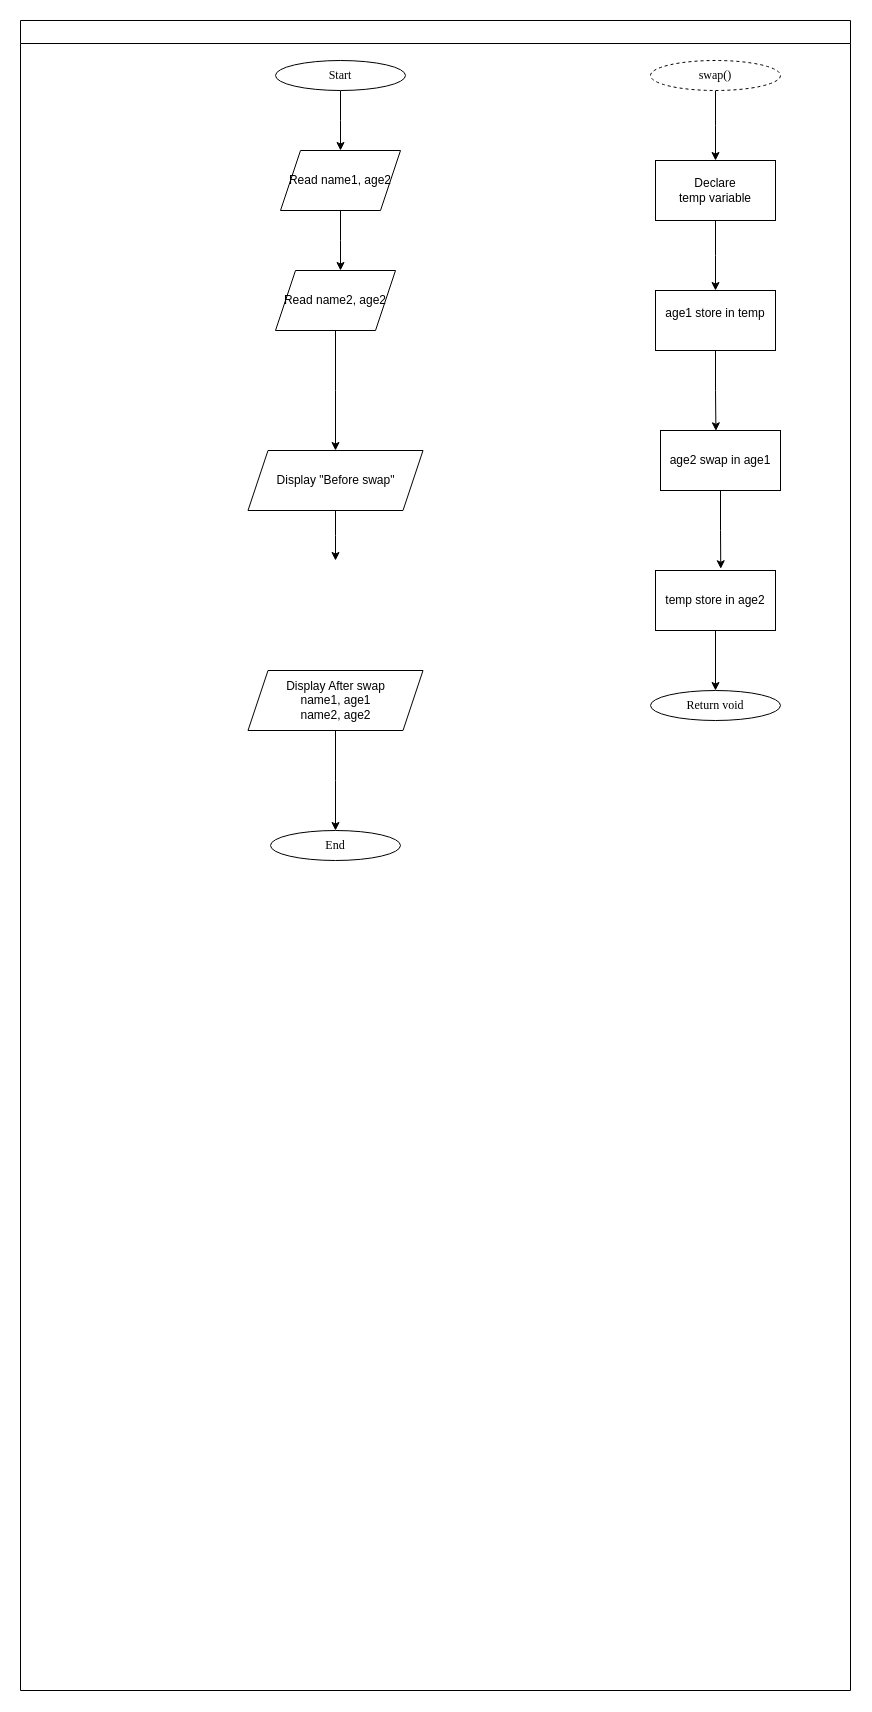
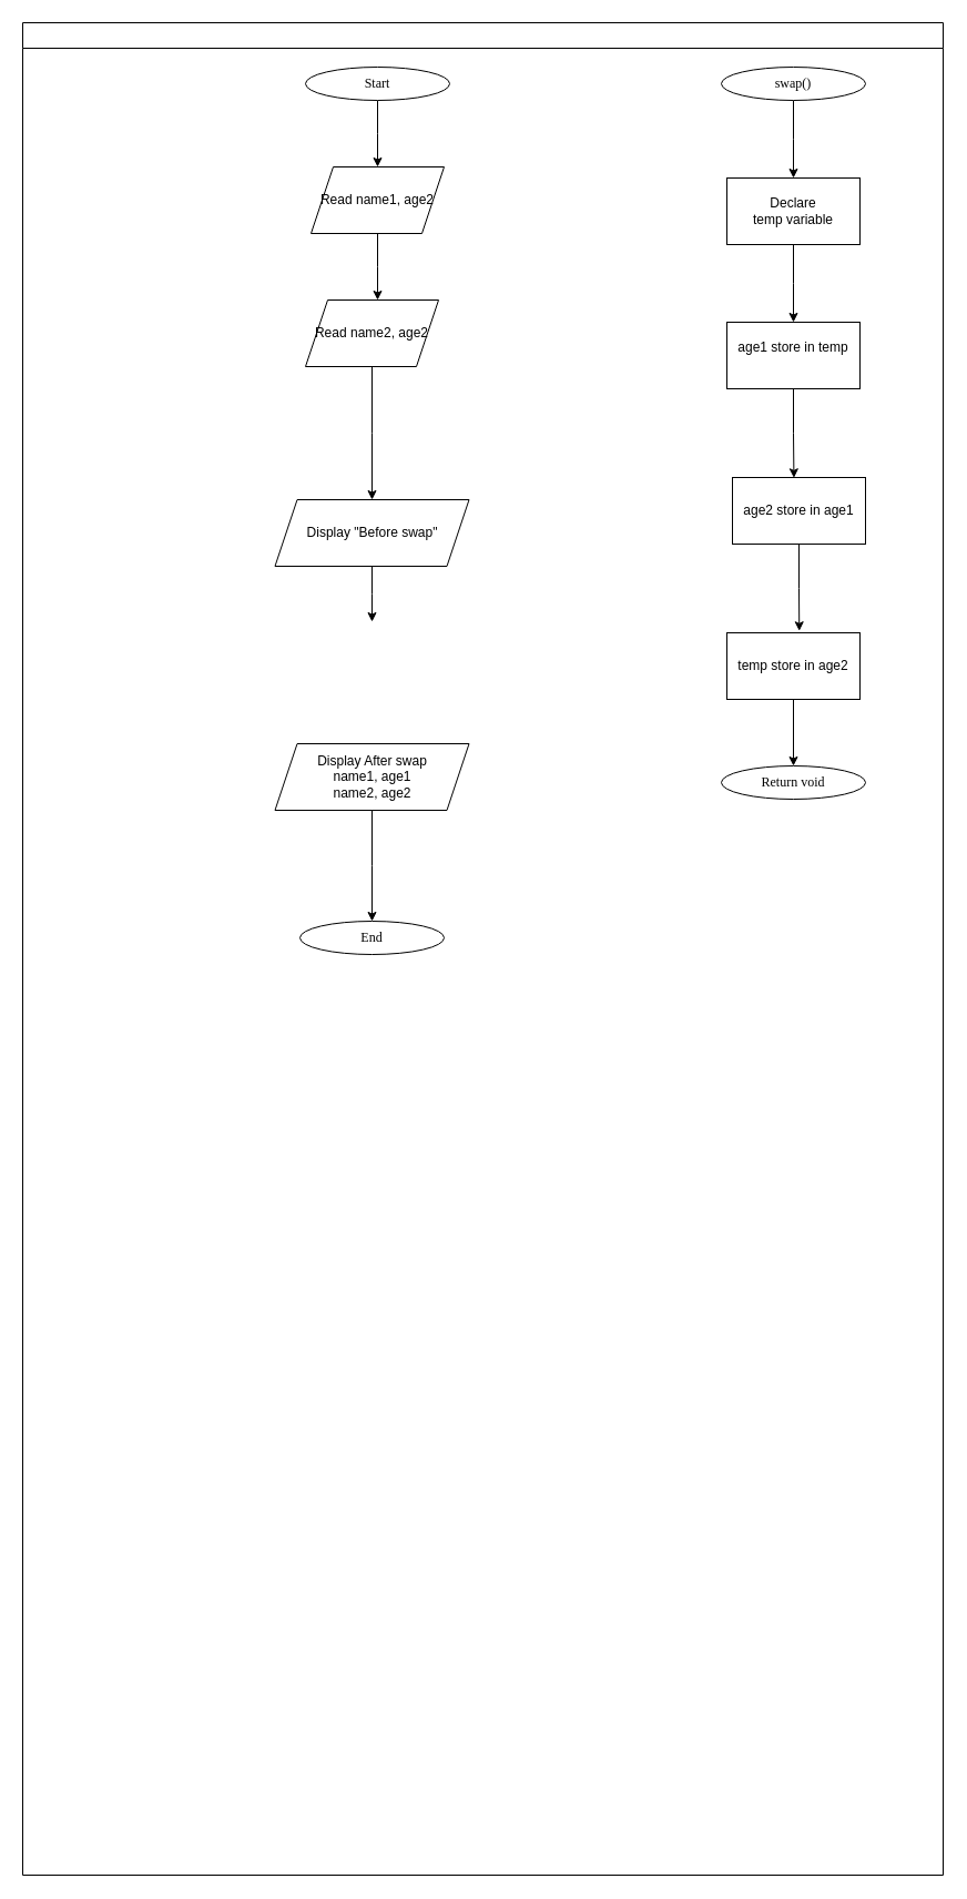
  <mxCell id="0" />
  <mxCell id="1" parent="0" />
  <mxCell id="2" value="" style="swimlane;fontFamily=Sarabun;fontSource=https%3A%2F%2Ffonts.googleapis.com%2Fcss%3Ffamily%3DSarabun;" parent="1" vertex="1"><mxGeometry x="20" y="20" width="830" height="1670" as="geometry" /></mxCell>
  <mxCell id="3" style="edgeStyle=orthogonalEdgeStyle;rounded=0;orthogonalLoop=1;jettySize=auto;html=1;" parent="2" source="4" edge="1"><mxGeometry relative="1" as="geometry"><mxPoint x="320" y="130" as="targetPoint" /></mxGeometry></mxCell>
  <mxCell id="4" value="&lt;font data-font-src=&quot;https://fonts.googleapis.com/css?family=Sarabun&quot; face=&quot;Sarabun&quot;&gt;Start&lt;/font&gt;" style="ellipse;whiteSpace=wrap;html=1;" parent="2" vertex="1"><mxGeometry x="255" y="40" width="130" height="30" as="geometry" /></mxCell>
  <mxCell id="5" style="edgeStyle=orthogonalEdgeStyle;rounded=0;orthogonalLoop=1;jettySize=auto;html=1;" edge="1" parent="2" source="6"><mxGeometry relative="1" as="geometry"><mxPoint x="320" y="250" as="targetPoint" /></mxGeometry></mxCell>
  <mxCell id="6" value="Read name1, age2" style="shape=parallelogram;perimeter=parallelogramPerimeter;whiteSpace=wrap;html=1;fixedSize=1;" vertex="1" parent="2"><mxGeometry x="260" y="130" width="120" height="60" as="geometry" /></mxCell>
  <mxCell id="7" style="edgeStyle=orthogonalEdgeStyle;rounded=0;orthogonalLoop=1;jettySize=auto;html=1;" edge="1" parent="2" source="8"><mxGeometry relative="1" as="geometry"><mxPoint x="315" y="430" as="targetPoint" /></mxGeometry></mxCell>
  <mxCell id="8" value="Read name2, age2" style="shape=parallelogram;perimeter=parallelogramPerimeter;whiteSpace=wrap;html=1;fixedSize=1;" vertex="1" parent="2"><mxGeometry x="255" y="250" width="120" height="60" as="geometry" /></mxCell>
  <mxCell id="9" style="edgeStyle=orthogonalEdgeStyle;rounded=0;orthogonalLoop=1;jettySize=auto;html=1;" edge="1" parent="2" source="10"><mxGeometry relative="1" as="geometry"><mxPoint x="315" y="540" as="targetPoint" /></mxGeometry></mxCell>
  <mxCell id="10" value="Display &quot;Before swap&quot;" style="shape=parallelogram;perimeter=parallelogramPerimeter;whiteSpace=wrap;html=1;fixedSize=1;" vertex="1" parent="2"><mxGeometry x="227.5" y="430" width="175" height="60" as="geometry" /></mxCell>
  <mxCell id="11" style="edgeStyle=orthogonalEdgeStyle;rounded=0;orthogonalLoop=1;jettySize=auto;html=1;" edge="1" parent="2" source="12"><mxGeometry relative="1" as="geometry"><mxPoint x="315" y="810" as="targetPoint" /></mxGeometry></mxCell>
  <mxCell id="12" value="Display After swap&lt;div&gt;name1, age1&lt;/div&gt;&lt;div&gt;name2, age2&lt;/div&gt;" style="shape=parallelogram;perimeter=parallelogramPerimeter;whiteSpace=wrap;html=1;fixedSize=1;" vertex="1" parent="2"><mxGeometry x="227.5" y="650" width="175" height="60" as="geometry" /></mxCell>
  <mxCell id="13" style="edgeStyle=orthogonalEdgeStyle;rounded=0;orthogonalLoop=1;jettySize=auto;html=1;" edge="1" parent="2" source="14"><mxGeometry relative="1" as="geometry"><mxPoint x="695" y="140" as="targetPoint" /></mxGeometry></mxCell>
- <mxCell id="14" value="&lt;font data-font-src=&quot;https://fonts.googleapis.com/css?family=Sarabun&quot; face=&quot;Sarabun&quot;&gt;swap()&lt;/font&gt;" style="ellipse;whiteSpace=wrap;html=1;dashed=1;" vertex="1" parent="2"><mxGeometry x="630" y="40" width="130" height="30" as="geometry" /></mxCell>
+ <mxCell id="14" value="&lt;font data-font-src=&quot;https://fonts.googleapis.com/css?family=Sarabun&quot; face=&quot;Sarabun&quot;&gt;swap()&lt;/font&gt;" style="ellipse;whiteSpace=wrap;html=1;" vertex="1" parent="2"><mxGeometry x="630" y="40" width="130" height="30" as="geometry" /></mxCell>
  <mxCell id="15" style="edgeStyle=orthogonalEdgeStyle;rounded=0;orthogonalLoop=1;jettySize=auto;html=1;" edge="1" parent="2" source="16"><mxGeometry relative="1" as="geometry"><mxPoint x="695" y="270" as="targetPoint" /></mxGeometry></mxCell>
  <mxCell id="16" value="Declare&lt;div&gt;temp variable&lt;/div&gt;" style="rounded=0;whiteSpace=wrap;html=1;" vertex="1" parent="2"><mxGeometry x="635" y="140" width="120" height="60" as="geometry" /></mxCell>
  <mxCell id="17" value="age1 store in temp&lt;div&gt;&lt;br&gt;&lt;/div&gt;" style="rounded=0;whiteSpace=wrap;html=1;" vertex="1" parent="2"><mxGeometry x="635" y="270" width="120" height="60" as="geometry" /></mxCell>
- <mxCell id="18" value="&lt;div&gt;age2 swap in age1&lt;/div&gt;" style="rounded=0;whiteSpace=wrap;html=1;" vertex="1" parent="2"><mxGeometry x="640" y="410" width="120" height="60" as="geometry" /></mxCell>
+ <mxCell id="18" value="&lt;div&gt;age2 store in age1&lt;/div&gt;" style="rounded=0;whiteSpace=wrap;html=1;" vertex="1" parent="2"><mxGeometry x="640" y="410" width="120" height="60" as="geometry" /></mxCell>
  <mxCell id="19" style="edgeStyle=orthogonalEdgeStyle;rounded=0;orthogonalLoop=1;jettySize=auto;html=1;entryX=0.5;entryY=0;entryDx=0;entryDy=0;" edge="1" parent="2" source="20" target="23"><mxGeometry relative="1" as="geometry"><mxPoint x="695" y="630" as="targetPoint" /></mxGeometry></mxCell>
  <mxCell id="20" value="temp store in age2" style="rounded=0;whiteSpace=wrap;html=1;" vertex="1" parent="2"><mxGeometry x="635" y="550" width="120" height="60" as="geometry" /></mxCell>
  <mxCell id="21" style="edgeStyle=orthogonalEdgeStyle;rounded=0;orthogonalLoop=1;jettySize=auto;html=1;entryX=0.462;entryY=0.005;entryDx=0;entryDy=0;entryPerimeter=0;" edge="1" parent="2" source="17" target="18"><mxGeometry relative="1" as="geometry" /></mxCell>
  <mxCell id="22" style="edgeStyle=orthogonalEdgeStyle;rounded=0;orthogonalLoop=1;jettySize=auto;html=1;entryX=0.544;entryY=-0.029;entryDx=0;entryDy=0;entryPerimeter=0;" edge="1" parent="2" source="18" target="20"><mxGeometry relative="1" as="geometry" /></mxCell>
  <mxCell id="23" value="&lt;font data-font-src=&quot;https://fonts.googleapis.com/css?family=Sarabun&quot; face=&quot;Sarabun&quot;&gt;Return void&lt;/font&gt;" style="ellipse;whiteSpace=wrap;html=1;" vertex="1" parent="2"><mxGeometry x="630" y="670" width="130" height="30" as="geometry" /></mxCell>
  <mxCell id="24" value="&lt;font data-font-src=&quot;https://fonts.googleapis.com/css?family=Sarabun&quot; face=&quot;Sarabun&quot;&gt;End&lt;/font&gt;" style="ellipse;whiteSpace=wrap;html=1;" vertex="1" parent="2"><mxGeometry x="250" y="810" width="130" height="30" as="geometry" /></mxCell>
